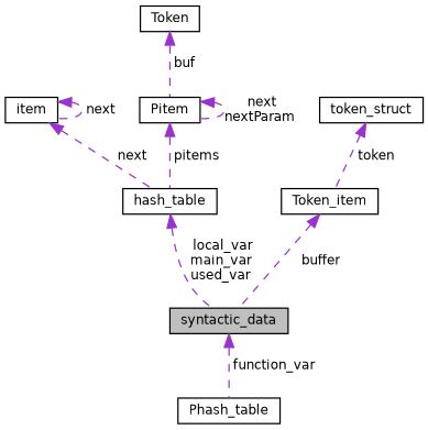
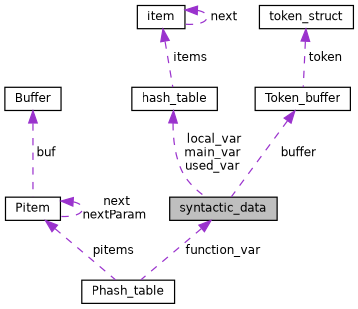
  digraph {
    node [color=black fillcolor=white fontname=Helvetica fontsize=10 shape=record style=filled]
    edge [color=darkorchid3 dir=back fontname=Helvetica fontsize=10 labelfontname=Helvetica labelfontsize=10 style=dashed]
    n1 [fillcolor=grey75 fontcolor=black height=0.2 label=syntactic_data width=0.4]
    n2 [height=0.2 label=Phash_table width=0.4]
    n3 [height=0.2 label=hash_table width=0.4]
    n4 [height=0.2 label=item width=0.4]
-   n5 [height=0.2 label=Token_item width=0.4]
+   n5 [height=0.2 label=Token_buffer width=0.4]
    n6 [height=0.2 label=token_struct width=0.4]
-   n7 [height=0.2 label=Token width=0.4]
+   n7 [height=0.2 label=Buffer width=0.4]
    n8 [height=0.2 label=Pitem width=0.4]
    n1 -> n2 [label=" function_var"]
    n3 -> n1 [label=" local_var\nmain_var\nused_var"]
-   n4 -> n3 [label=" next"]
+   n4 -> n3 [label=" items"]
    n4 -> n4 [label=" next"]
    n5 -> n1 [label=" buffer"]
    n6 -> n5 [label=" token"]
    n7 -> n8 [label=" buf"]
-   n8 -> n3 [label=" pitems"]
+   n8 -> n2 [label=" pitems"]
    n8 -> n8 [label=" next\nnextParam"]
  }
